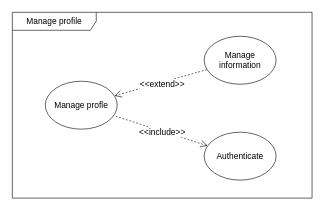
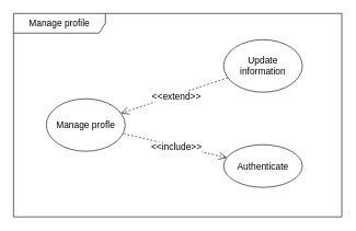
  <mxCell id="0" />
  <mxCell id="1" parent="0" />
  <mxCell id="2" value="Manage profile" style="shape=umlFrame;whiteSpace=wrap;html=1;fontSize=14;width=140;height=30;" parent="1" vertex="1"><mxGeometry x="20" y="20" width="500" height="310" as="geometry" /></mxCell>
- <mxCell id="3" value="Manage profle" style="ellipse;whiteSpace=wrap;html=1;fontSize=14;" parent="1" vertex="1"><mxGeometry x="75" y="135" width="120" height="80" as="geometry" /></mxCell>
+ <mxCell id="3" value="Manage profle" style="ellipse;whiteSpace=wrap;html=1;fontSize=14;" parent="1" vertex="1"><mxGeometry x="70" y="150" width="120" height="80" as="geometry" /></mxCell>
  <mxCell id="4" value="&amp;lt;&amp;lt;extend&amp;gt;&amp;gt;" style="rounded=0;orthogonalLoop=1;jettySize=auto;html=1;endArrow=open;endFill=0;fontSize=14;endSize=10;startSize=10;dashed=1;" parent="1" source="5" target="3" edge="1"><mxGeometry x="-0.021" y="3" relative="1" as="geometry"><mxPoint as="offset" /></mxGeometry></mxCell>
- <mxCell id="5" value="Manage information" style="ellipse;whiteSpace=wrap;html=1;fontSize=14;" parent="1" vertex="1"><mxGeometry x="340" y="60" width="120" height="80" as="geometry" /></mxCell>
+ <mxCell id="5" value="Update information" style="ellipse;whiteSpace=wrap;html=1;fontSize=14;" parent="1" vertex="1"><mxGeometry x="340" y="60" width="120" height="80" as="geometry" /></mxCell>
  <mxCell id="6" value="&amp;lt;&amp;lt;include&amp;gt;&amp;gt;" style="edgeStyle=none;rounded=0;orthogonalLoop=1;jettySize=auto;html=1;fontSize=14;endArrow=none;endFill=0;dashed=1;startArrow=open;startFill=0;endSize=10;startSize=10;" parent="1" source="7" target="3" edge="1"><mxGeometry x="-0.038" y="2" relative="1" as="geometry"><mxPoint as="offset" /></mxGeometry></mxCell>
- <mxCell id="7" value="Authenticate" style="ellipse;whiteSpace=wrap;html=1;fontSize=14;" parent="1" vertex="1"><mxGeometry x="340" y="220" width="120" height="80" as="geometry" /></mxCell>
+ <mxCell id="7" value="Authenticate" style="ellipse;whiteSpace=wrap;html=1;fontSize=14;" parent="1" vertex="1"><mxGeometry x="340" y="220" width="120" height="65" as="geometry" /></mxCell>
